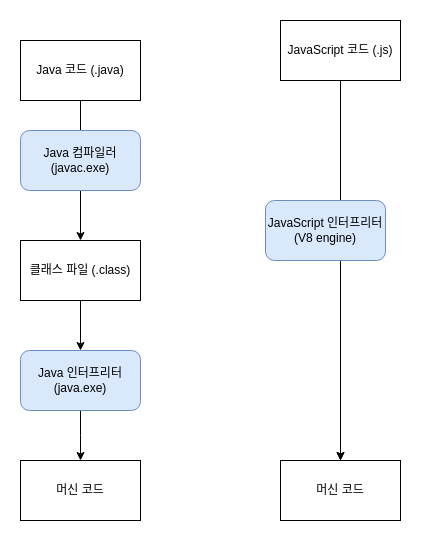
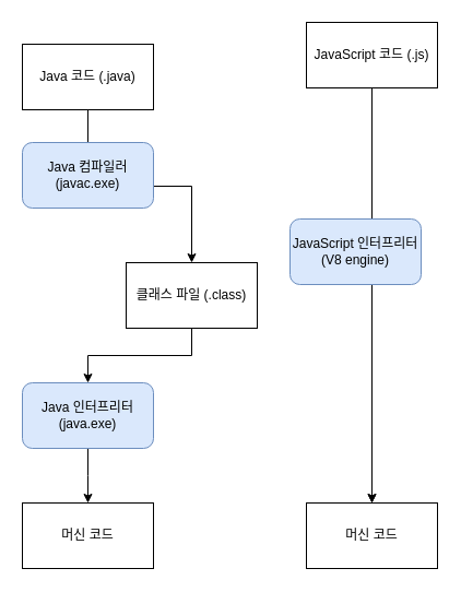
  <mxCell id="0" />
  <mxCell id="1" parent="0" />
  <mxCell id="2" style="edgeStyle=orthogonalEdgeStyle;rounded=0;orthogonalLoop=1;jettySize=auto;html=1;entryX=0.5;entryY=0;entryDx=0;entryDy=0;" edge="1" parent="1" source="3" target="5"><mxGeometry relative="1" as="geometry" /></mxCell>
  <mxCell id="3" value="Java 코드 (.java)" style="rounded=0;whiteSpace=wrap;html=1;" vertex="1" parent="1"><mxGeometry x="20" y="40" width="120" height="60" as="geometry" /></mxCell>
  <mxCell id="4" style="edgeStyle=orthogonalEdgeStyle;rounded=0;orthogonalLoop=1;jettySize=auto;html=1;entryX=0.5;entryY=0;entryDx=0;entryDy=0;" edge="1" parent="1" source="5" target="8"><mxGeometry relative="1" as="geometry" /></mxCell>
- <mxCell id="5" value="클래스 파일 (.class)" style="rounded=0;whiteSpace=wrap;html=1;" vertex="1" parent="1"><mxGeometry x="20" y="240" width="120" height="60" as="geometry" /></mxCell>
+ <mxCell id="5" value="클래스 파일 (.class)" style="rounded=0;whiteSpace=wrap;html=1;" vertex="1" parent="1"><mxGeometry x="115" y="240" width="120" height="60" as="geometry" /></mxCell>
  <mxCell id="6" value="Java 컴파일러 (javac.exe)" style="rounded=1;whiteSpace=wrap;html=1;fillColor=#dae8fc;strokeColor=#6c8ebf;" vertex="1" parent="1"><mxGeometry x="20" y="130" width="120" height="60" as="geometry" /></mxCell>
  <mxCell id="7" style="edgeStyle=orthogonalEdgeStyle;rounded=0;orthogonalLoop=1;jettySize=auto;html=1;exitX=0.5;exitY=1;exitDx=0;exitDy=0;" edge="1" parent="1" source="8"><mxGeometry relative="1" as="geometry"><mxPoint x="80" y="460" as="targetPoint" /></mxGeometry></mxCell>
  <mxCell id="8" value="Java 인터프리터 (java.exe)" style="rounded=1;whiteSpace=wrap;html=1;fillColor=#dae8fc;strokeColor=#6c8ebf;" vertex="1" parent="1"><mxGeometry x="20" y="350" width="120" height="60" as="geometry" /></mxCell>
  <mxCell id="9" value="머신 코드" style="rounded=0;whiteSpace=wrap;html=1;" vertex="1" parent="1"><mxGeometry x="20" y="460" width="120" height="60" as="geometry" /></mxCell>
  <mxCell id="10" style="edgeStyle=orthogonalEdgeStyle;rounded=0;orthogonalLoop=1;jettySize=auto;html=1;entryX=0.5;entryY=0;entryDx=0;entryDy=0;" edge="1" parent="1" source="11" target="14"><mxGeometry relative="1" as="geometry"><mxPoint x="340" y="240" as="targetPoint" /></mxGeometry></mxCell>
  <mxCell id="11" value="JavaScript 코드 (.js)" style="rounded=0;whiteSpace=wrap;html=1;" vertex="1" parent="1"><mxGeometry x="280" y="20" width="120" height="60" as="geometry" /></mxCell>
  <mxCell id="12" value="JavaScript 인터프리터&lt;br&gt;(V8 engine)" style="rounded=1;whiteSpace=wrap;html=1;fillColor=#dae8fc;strokeColor=#6c8ebf;" vertex="1" parent="1"><mxGeometry x="265" y="200" width="120" height="60" as="geometry" /></mxCell>
  <mxCell id="13" style="edgeStyle=orthogonalEdgeStyle;rounded=0;orthogonalLoop=1;jettySize=auto;html=1;exitX=0.5;exitY=1;exitDx=0;exitDy=0;" edge="1" parent="1"><mxGeometry relative="1" as="geometry"><mxPoint x="340" y="460" as="targetPoint" /><mxPoint x="340" y="410" as="sourcePoint" /></mxGeometry></mxCell>
  <mxCell id="14" value="머신 코드" style="rounded=0;whiteSpace=wrap;html=1;" vertex="1" parent="1"><mxGeometry x="280" y="460" width="120" height="60" as="geometry" /></mxCell>
